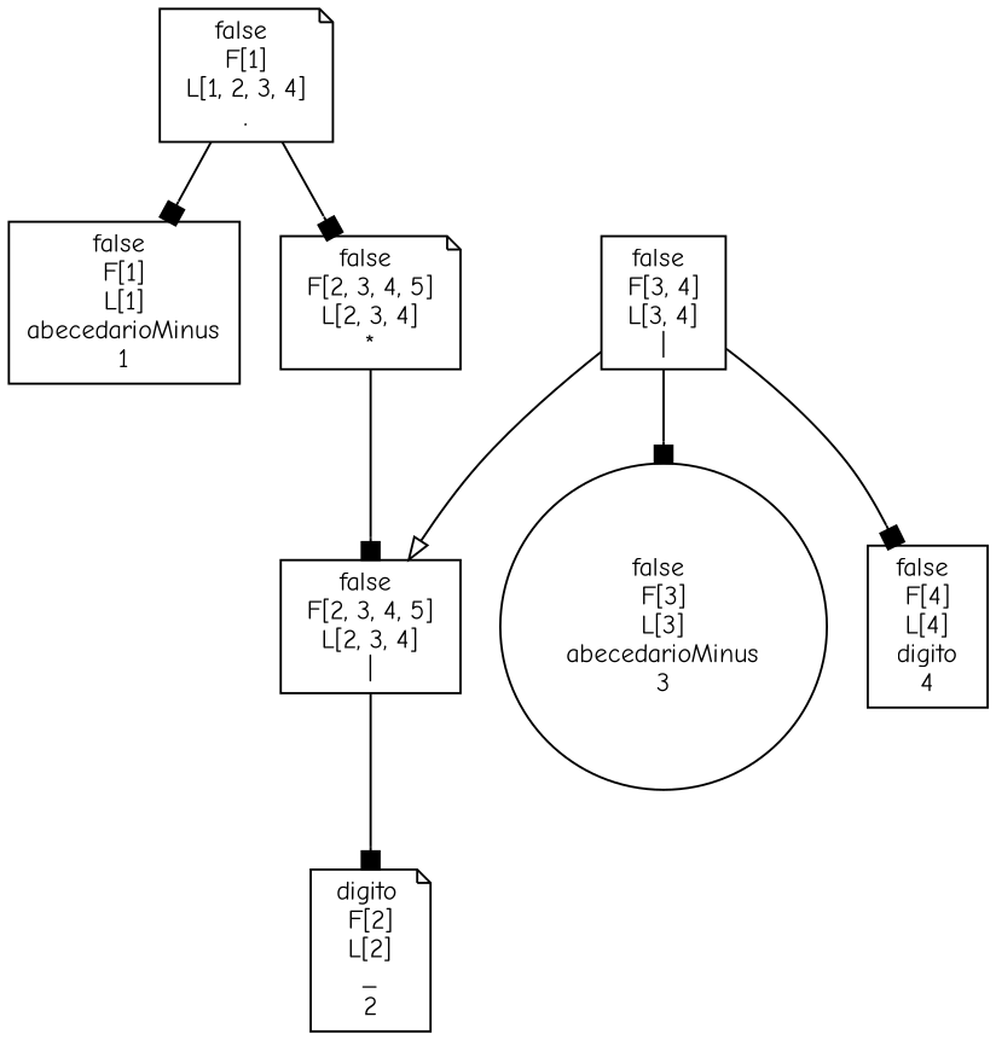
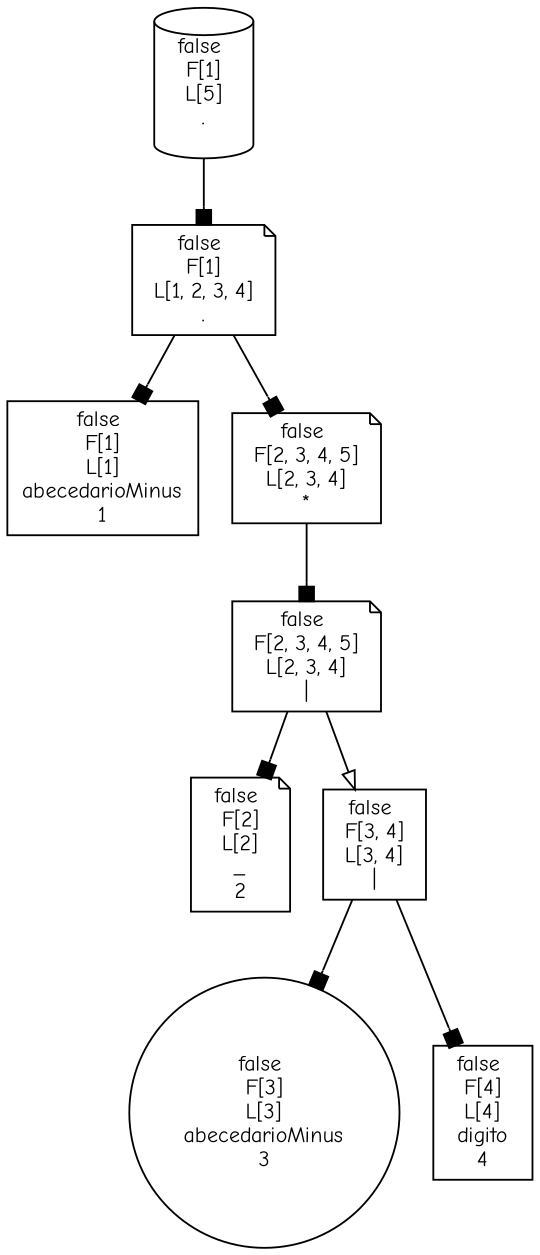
  digraph {
    fontname="Comic Neue"
    node [fontname="Comic Neue" fontsize=12 shape=box]
    edge [arrowhead=box arrowtail=none fontname="Comic Neue"]
+   n1 [label="false \n F[1] \n L[5] \n . " shape=cylinder]
    n2 [label="false \n F[1] \n L[1, 2, 3, 4] \n . " shape=note]
    n3 [label="false \n F[1] \n L[1] \nabecedarioMinus\n 1 "]
    n4 [label="false \n F[2, 3, 4, 5] \n L[2, 3, 4] \n * " shape=note]
-   n5 [label="false \n F[2, 3, 4, 5] \n L[2, 3, 4] \n | "]
-   n6 [label="digito \n F[2] \n L[2] \n_\n 2 " shape=note]
+   n5 [label="false \n F[2, 3, 4, 5] \n L[2, 3, 4] \n | " shape=note]
+   n6 [label="false \n F[2] \n L[2] \n_\n 2 " shape=note]
    n7 [label="false \n F[3, 4] \n L[3, 4] \n | "]
    n8 [label="false \n F[3] \n L[3] \nabecedarioMinus\n 3 " shape=circle]
    n9 [label="false \n F[4] \n L[4] \ndigito\n 4 "]
+   n1 -> n2
    n2 -> n3
    n2 -> n4
    n4 -> n5
    n5 -> n6
-   n7 -> n5 [arrowhead=onormal]
+   n5 -> n7 [arrowhead=onormal]
    n7 -> n8
    n7 -> n9
  }
